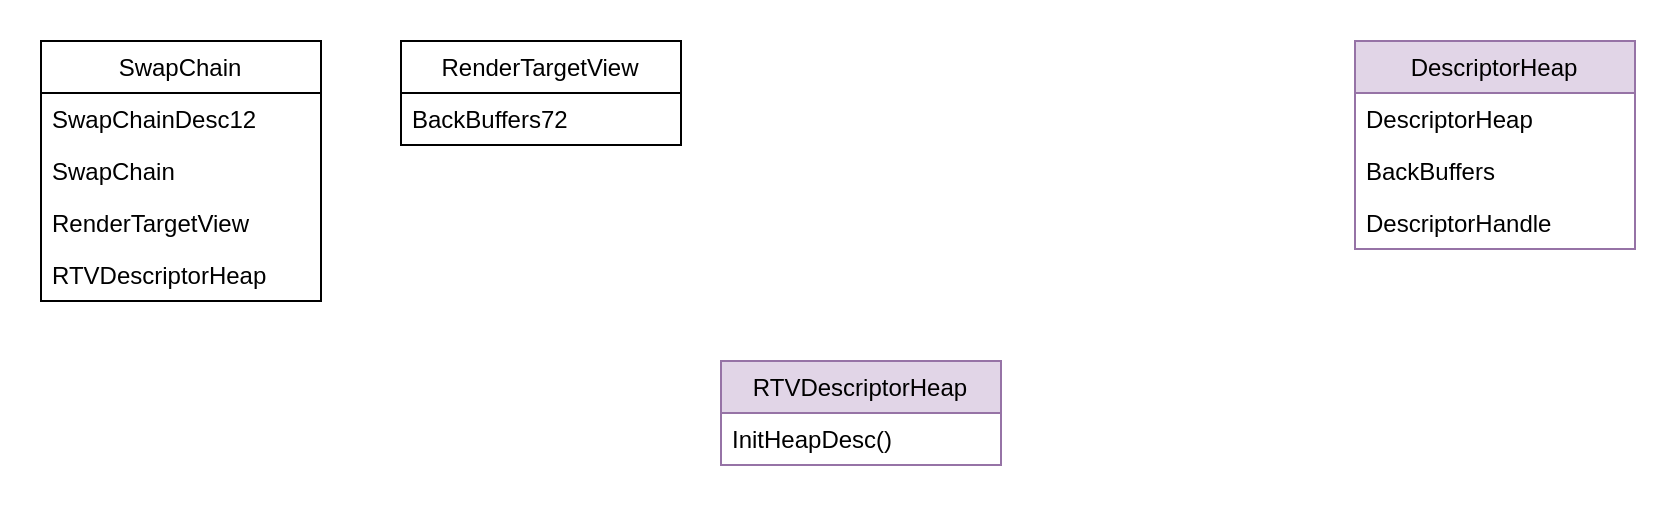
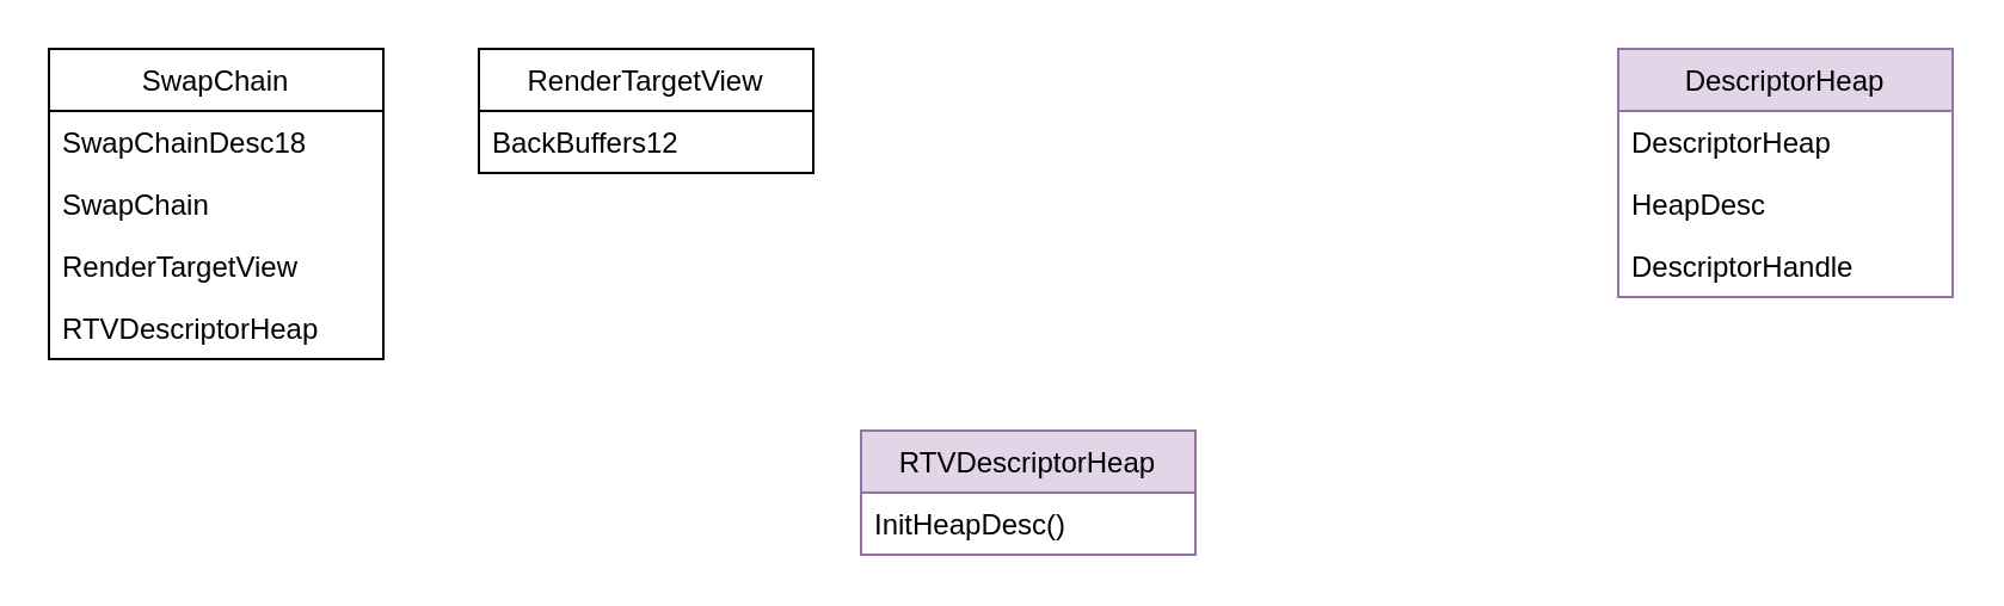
  <mxCell id="0" />
  <mxCell id="1" parent="0" />
  <mxCell id="2" value="SwapChain" style="swimlane;fontStyle=0;childLayout=stackLayout;horizontal=1;startSize=26;fillColor=none;horizontalStack=0;resizeParent=1;resizeParentMax=0;resizeLast=0;collapsible=1;marginBottom=0;" vertex="1" parent="1"><mxGeometry x="20" y="20" width="140" height="130" as="geometry" /></mxCell>
- <mxCell id="3" value="SwapChainDesc12" style="text;strokeColor=none;fillColor=none;align=left;verticalAlign=top;spacingLeft=4;spacingRight=4;overflow=hidden;rotatable=0;points=[[0,0.5],[1,0.5]];portConstraint=eastwest;" vertex="1" parent="2"><mxGeometry y="26" width="140" height="26" as="geometry" /></mxCell>
+ <mxCell id="3" value="SwapChainDesc18" style="text;strokeColor=none;fillColor=none;align=left;verticalAlign=top;spacingLeft=4;spacingRight=4;overflow=hidden;rotatable=0;points=[[0,0.5],[1,0.5]];portConstraint=eastwest;" vertex="1" parent="2"><mxGeometry y="26" width="140" height="26" as="geometry" /></mxCell>
  <mxCell id="4" value="SwapChain" style="text;strokeColor=none;fillColor=none;align=left;verticalAlign=top;spacingLeft=4;spacingRight=4;overflow=hidden;rotatable=0;points=[[0,0.5],[1,0.5]];portConstraint=eastwest;" vertex="1" parent="2"><mxGeometry y="52" width="140" height="26" as="geometry" /></mxCell>
  <mxCell id="5" value="RenderTargetView" style="text;strokeColor=none;fillColor=none;align=left;verticalAlign=top;spacingLeft=4;spacingRight=4;overflow=hidden;rotatable=0;points=[[0,0.5],[1,0.5]];portConstraint=eastwest;" vertex="1" parent="2"><mxGeometry y="78" width="140" height="26" as="geometry" /></mxCell>
  <mxCell id="6" value="RTVDescriptorHeap" style="text;strokeColor=none;fillColor=none;align=left;verticalAlign=top;spacingLeft=4;spacingRight=4;overflow=hidden;rotatable=0;points=[[0,0.5],[1,0.5]];portConstraint=eastwest;" vertex="1" parent="2"><mxGeometry y="104" width="140" height="26" as="geometry" /></mxCell>
  <mxCell id="7" value="RenderTargetView" style="swimlane;fontStyle=0;childLayout=stackLayout;horizontal=1;startSize=26;fillColor=none;horizontalStack=0;resizeParent=1;resizeParentMax=0;resizeLast=0;collapsible=1;marginBottom=0;" vertex="1" parent="1"><mxGeometry x="200" y="20" width="140" height="52" as="geometry" /></mxCell>
- <mxCell id="8" value="BackBuffers72" style="text;strokeColor=none;fillColor=none;align=left;verticalAlign=top;spacingLeft=4;spacingRight=4;overflow=hidden;rotatable=0;points=[[0,0.5],[1,0.5]];portConstraint=eastwest;" vertex="1" parent="7"><mxGeometry y="26" width="140" height="26" as="geometry" /></mxCell>
+ <mxCell id="8" value="BackBuffers12" style="text;strokeColor=none;fillColor=none;align=left;verticalAlign=top;spacingLeft=4;spacingRight=4;overflow=hidden;rotatable=0;points=[[0,0.5],[1,0.5]];portConstraint=eastwest;" vertex="1" parent="7"><mxGeometry y="26" width="140" height="26" as="geometry" /></mxCell>
  <mxCell id="9" value="DescriptorHeap" style="swimlane;fontStyle=0;childLayout=stackLayout;horizontal=1;startSize=26;fillColor=#e1d5e7;horizontalStack=0;resizeParent=1;resizeParentMax=0;resizeLast=0;collapsible=1;marginBottom=0;strokeColor=#9673a6;" vertex="1" parent="1"><mxGeometry x="677" y="20" width="140" height="104" as="geometry" /></mxCell>
  <mxCell id="10" value="DescriptorHeap" style="text;strokeColor=none;fillColor=none;align=left;verticalAlign=top;spacingLeft=4;spacingRight=4;overflow=hidden;rotatable=0;points=[[0,0.5],[1,0.5]];portConstraint=eastwest;" vertex="1" parent="9"><mxGeometry y="26" width="140" height="26" as="geometry" /></mxCell>
- <mxCell id="11" value="BackBuffers" style="text;strokeColor=none;fillColor=none;align=left;verticalAlign=top;spacingLeft=4;spacingRight=4;overflow=hidden;rotatable=0;points=[[0,0.5],[1,0.5]];portConstraint=eastwest;" vertex="1" parent="9"><mxGeometry y="52" width="140" height="26" as="geometry" /></mxCell>
+ <mxCell id="11" value="HeapDesc" style="text;strokeColor=none;fillColor=none;align=left;verticalAlign=top;spacingLeft=4;spacingRight=4;overflow=hidden;rotatable=0;points=[[0,0.5],[1,0.5]];portConstraint=eastwest;" vertex="1" parent="9"><mxGeometry y="52" width="140" height="26" as="geometry" /></mxCell>
  <mxCell id="12" value="DescriptorHandle" style="text;strokeColor=none;fillColor=none;align=left;verticalAlign=top;spacingLeft=4;spacingRight=4;overflow=hidden;rotatable=0;points=[[0,0.5],[1,0.5]];portConstraint=eastwest;" vertex="1" parent="9"><mxGeometry y="78" width="140" height="26" as="geometry" /></mxCell>
  <mxCell id="13" value="RTVDescriptorHeap" style="swimlane;fontStyle=0;childLayout=stackLayout;horizontal=1;startSize=26;fillColor=#e1d5e7;horizontalStack=0;resizeParent=1;resizeParentMax=0;resizeLast=0;collapsible=1;marginBottom=0;strokeColor=#9673a6;" vertex="1" parent="1"><mxGeometry x="360" y="180" width="140" height="52" as="geometry" /></mxCell>
  <mxCell id="14" value="InitHeapDesc()" style="text;strokeColor=none;fillColor=none;align=left;verticalAlign=top;spacingLeft=4;spacingRight=4;overflow=hidden;rotatable=0;points=[[0,0.5],[1,0.5]];portConstraint=eastwest;" vertex="1" parent="13"><mxGeometry y="26" width="140" height="26" as="geometry" /></mxCell>
